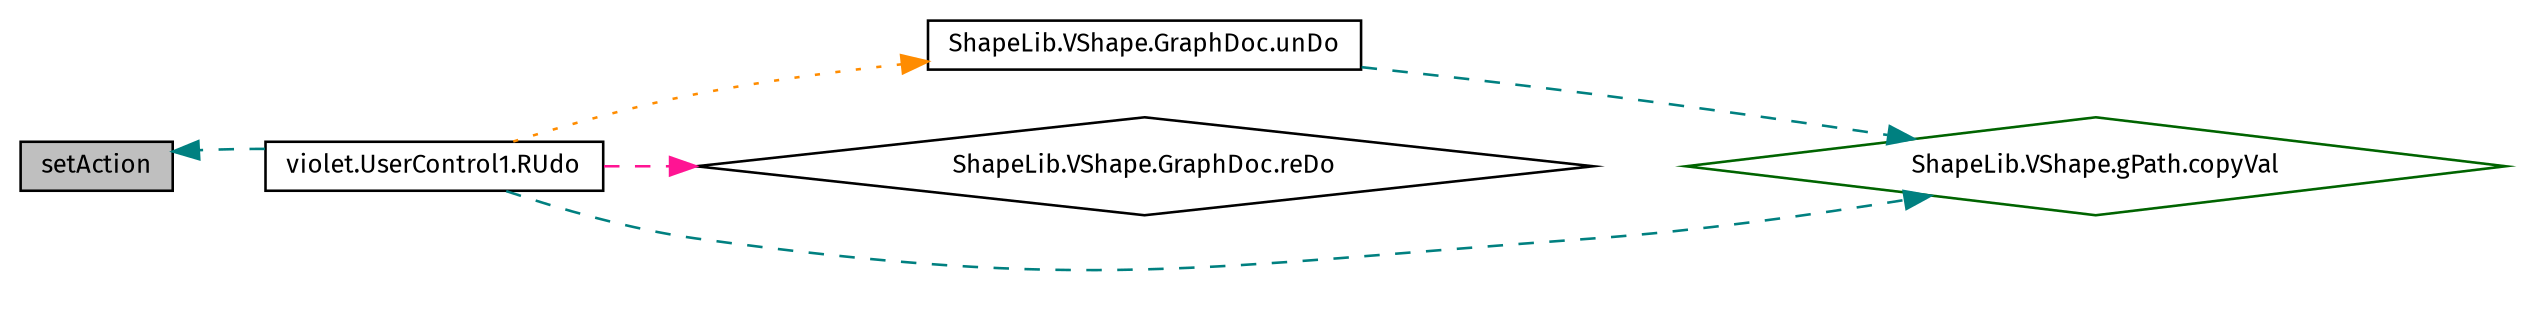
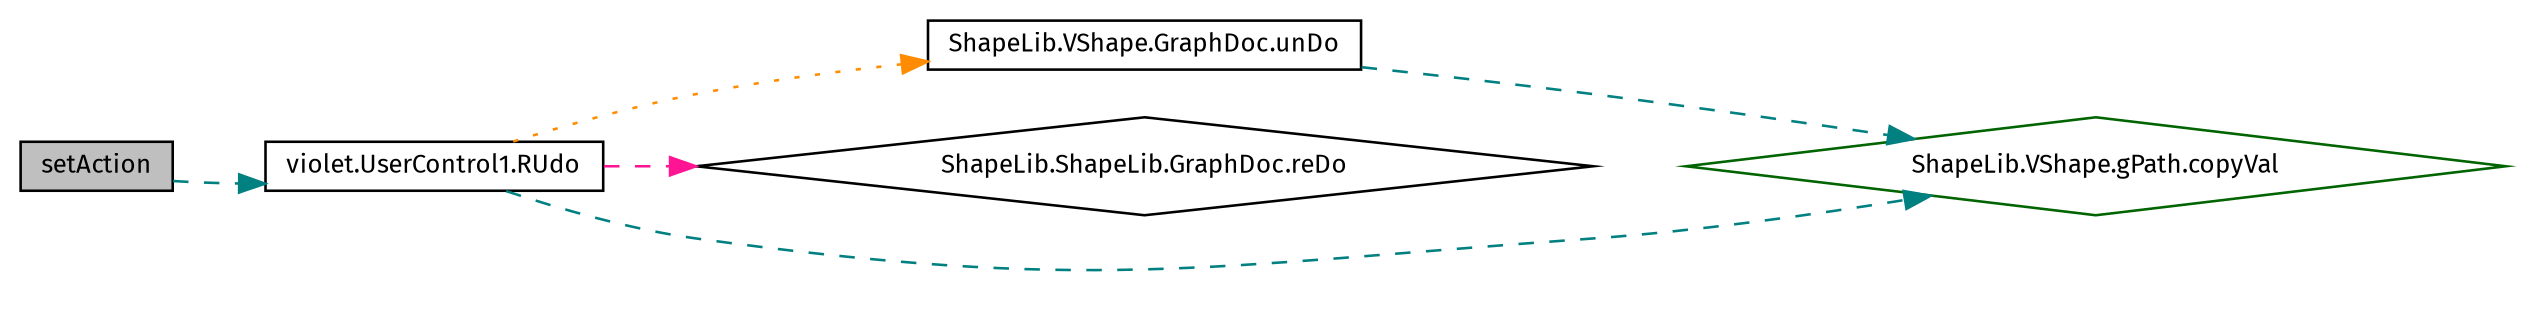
  digraph {
    fontname="Fira Sans"
    rankdir=LR
    node [color=black fillcolor=white fontname="Fira Sans" fontsize=10 shape=box style=filled]
    edge [color=teal fontname="Fira Sans" fontsize=10 labelfontname=Helvetica labelfontsize=10 style=dashed]
    n1 [fillcolor=grey75 fontcolor=black height=0.2 label=setAction width=0.4]
    n2 [height=0.2 label="violet.UserControl1.RUdo" width=0.4]
    n3 [height=0.2 label="ShapeLib.VShape.GraphDoc.unDo" width=0.4]
-   n4 [height=0.2 label="ShapeLib.VShape.GraphDoc.reDo" shape=diamond width=0.4]
+   n4 [height=0.2 label="ShapeLib.ShapeLib.GraphDoc.reDo" shape=diamond width=0.4]
    n5 [color=darkgreen height=0.2 label="ShapeLib.VShape.gPath.copyVal" shape=diamond width=0.4]
-   n2 -> n1
+   n1 -> n2
    n2 -> n3 [color=darkorange style=dotted]
    n2 -> n4 [color=deeppink]
    n2 -> n5
    n3 -> n5
  }
